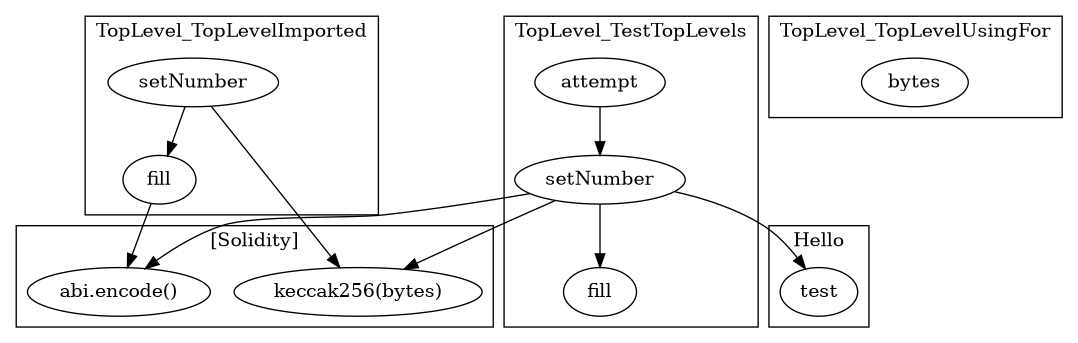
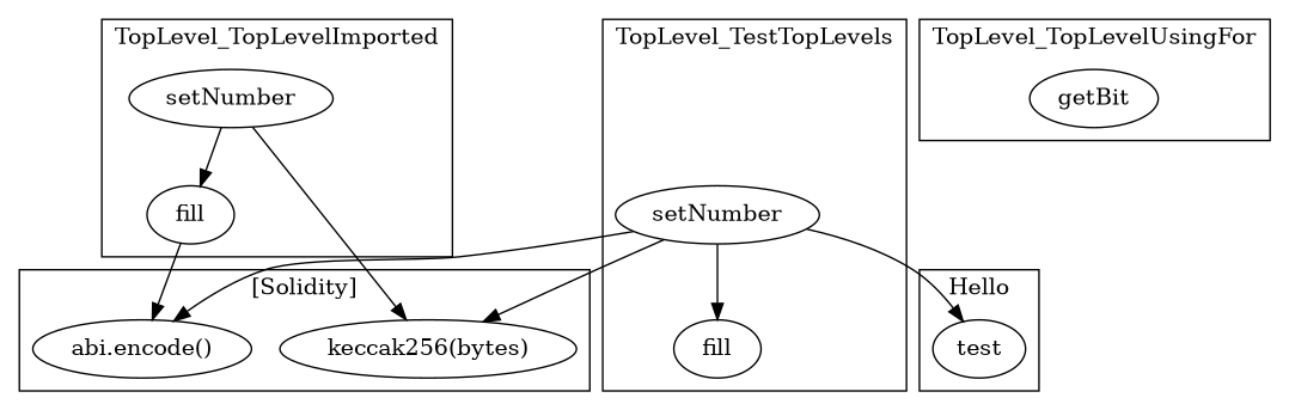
  strict digraph {
    n1 [label=test]
    n2 [label=setNumber]
    n3 [label=fill]
-   n4 [label=attempt]
-   n5 [label=bytes]
+   n5 [label=getBit]
    n6 [label=setNumber]
    n7 [label=fill]
    "keccak256(bytes)"
    "abi.encode()"
    subgraph cluster_1 {
      label=Hello
      n1
    }
    subgraph cluster_2 {
      label=TopLevel_TestTopLevels
      n2
      n3
-     n4
    }
    subgraph cluster_3 {
      label=TopLevel_TopLevelUsingFor
      n5
    }
    subgraph cluster_4 {
      label=TopLevel_TopLevelImported
      n6
      n7
    }
    subgraph cluster_5 {
      label="[Solidity]"
      "keccak256(bytes)"
      "abi.encode()"
    }
    n2 -> n1
    n2 -> n3
    n2 -> "keccak256(bytes)"
    n2 -> "abi.encode()"
-   n4 -> n2
    n6 -> n7
    n6 -> "keccak256(bytes)"
    n7 -> "abi.encode()"
  }
